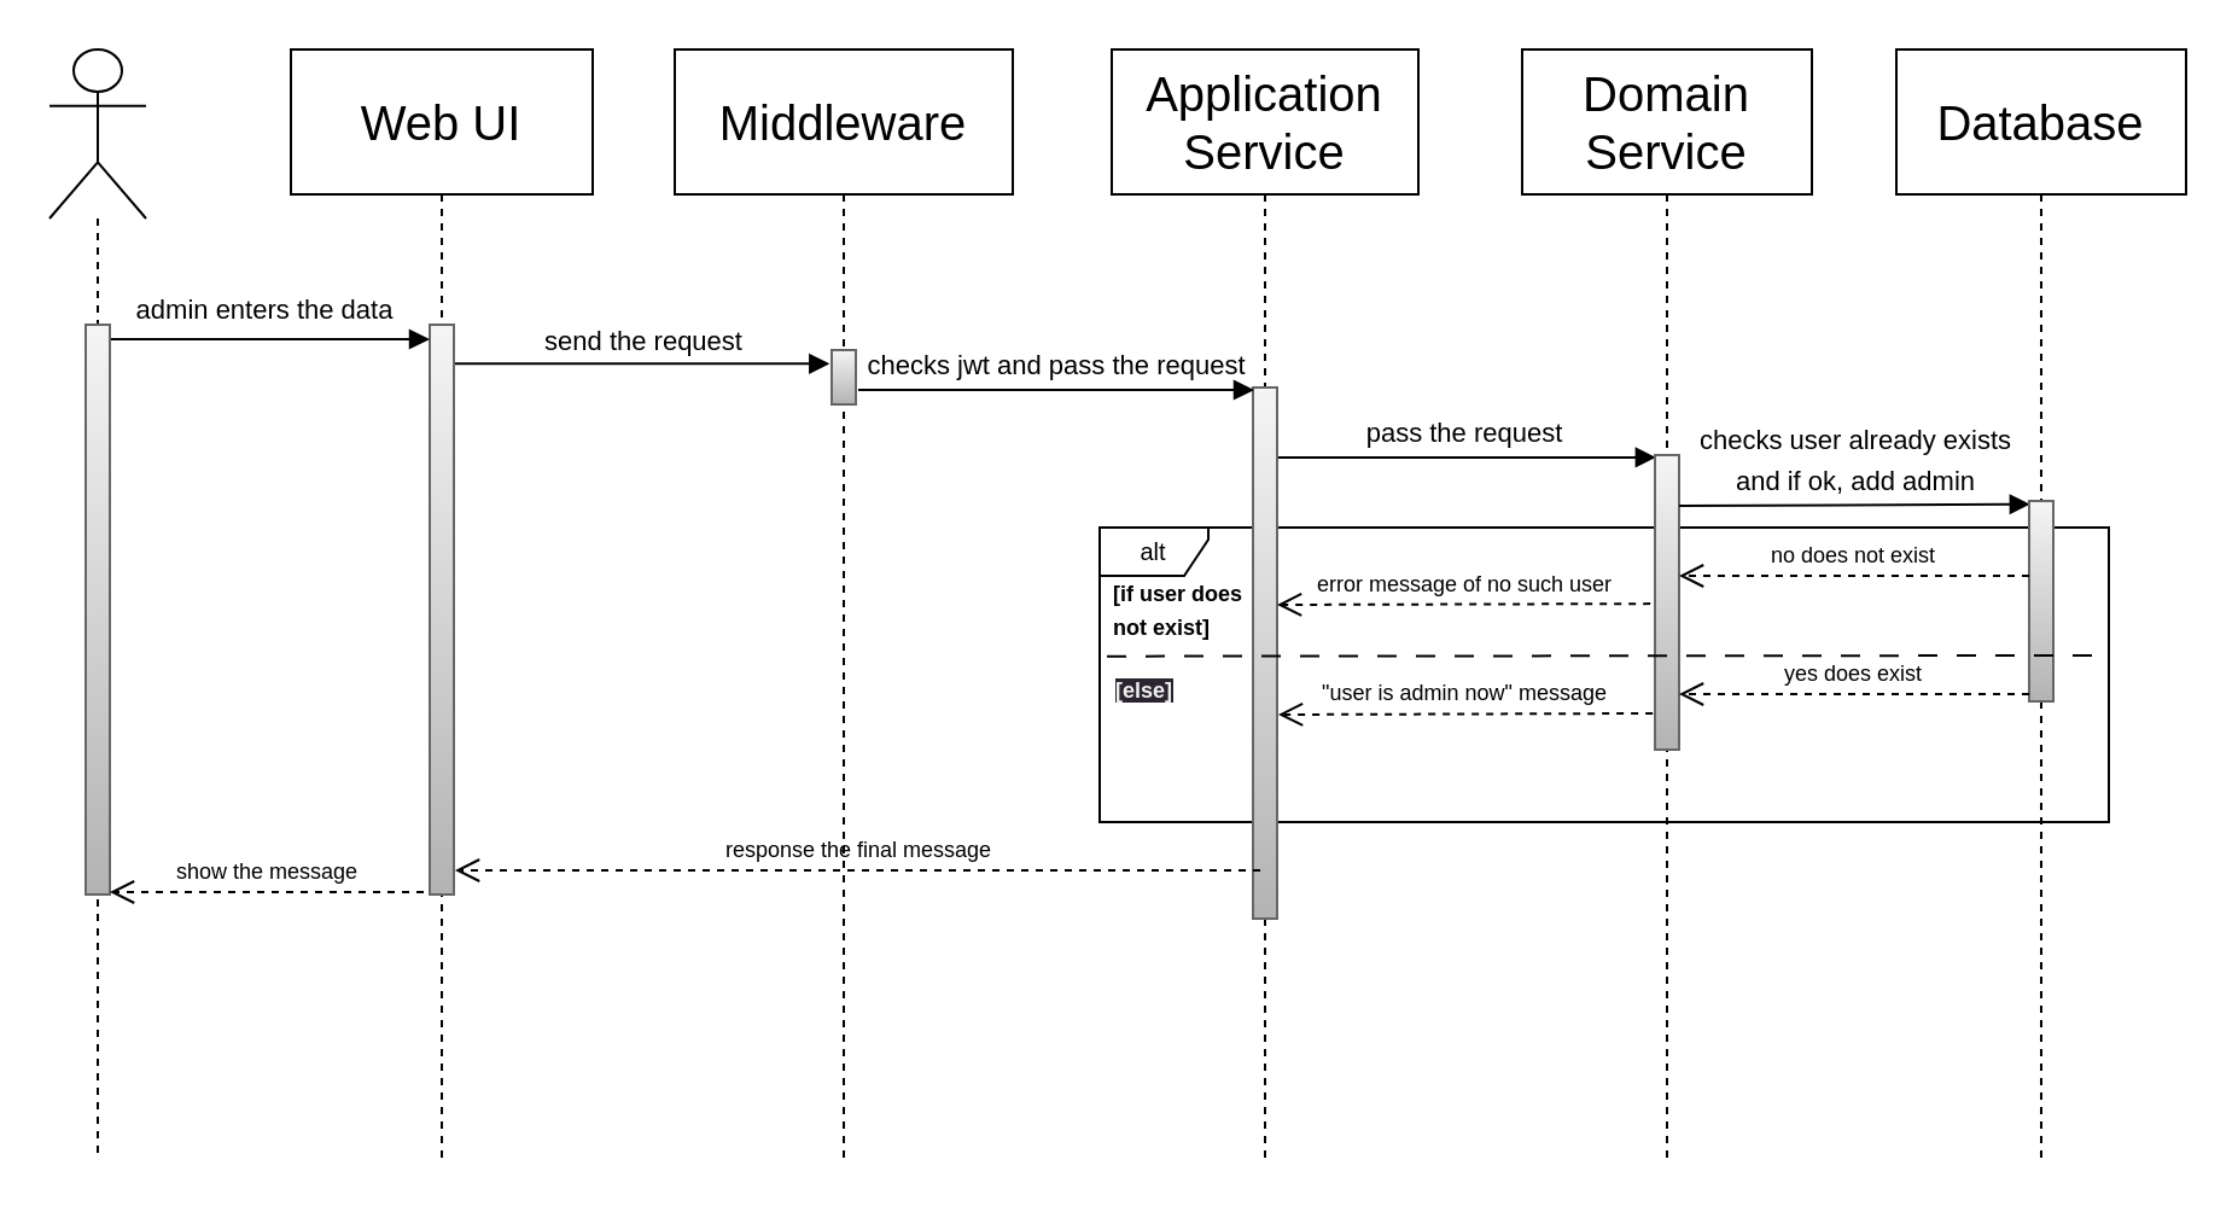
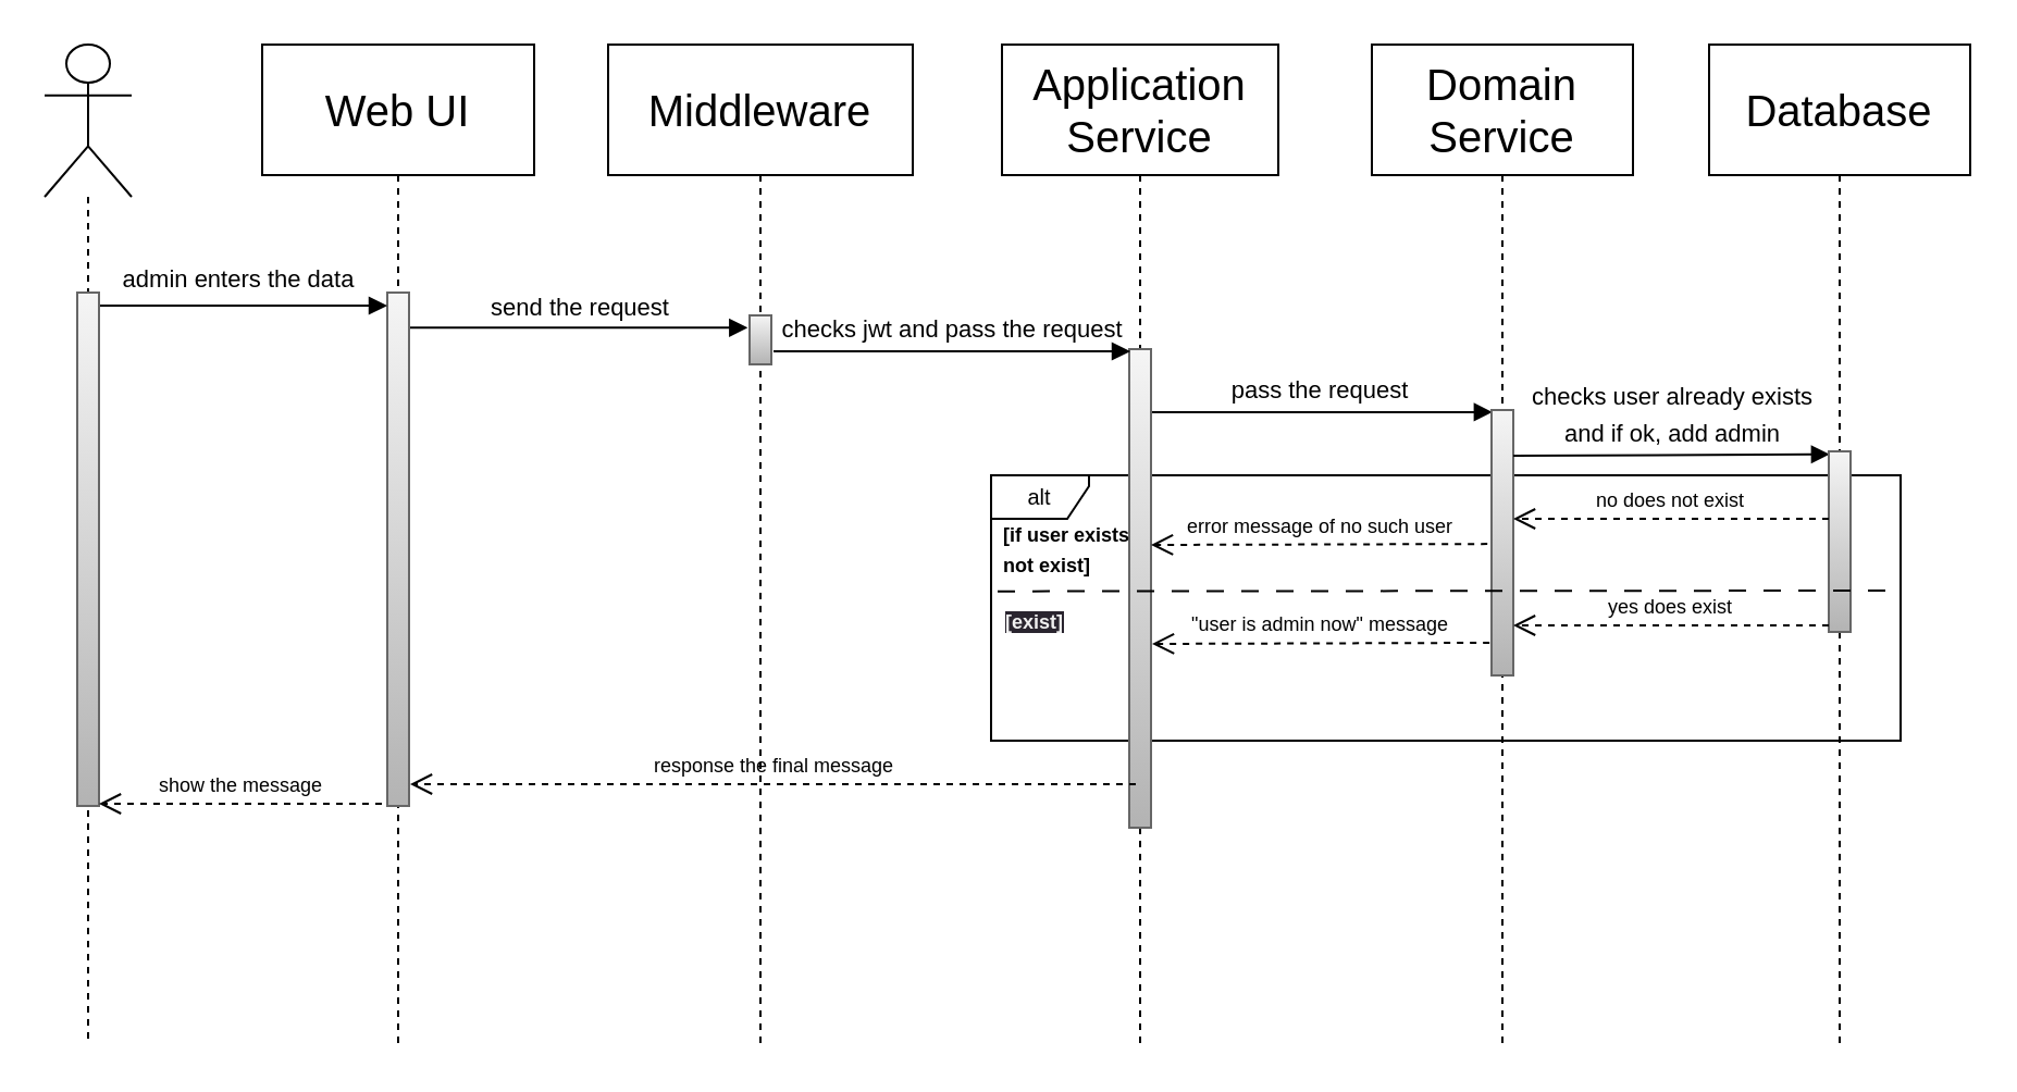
  <mxCell id="0" />
  <mxCell id="1" parent="0" />
  <mxCell id="2" value="alt" style="shape=umlFrame;whiteSpace=wrap;html=1;fontSize=10;width=45;height=20;" vertex="1" parent="1"><mxGeometry x="455" y="218" width="418" height="122" as="geometry" /></mxCell>
  <mxCell id="3" value="" style="shape=umlLifeline;participant=umlActor;perimeter=lifelinePerimeter;whiteSpace=wrap;html=1;container=1;collapsible=0;recursiveResize=0;verticalAlign=top;spacingTop=36;outlineConnect=0;size=70;" parent="1" vertex="1"><mxGeometry x="20" y="20" width="40" height="460" as="geometry" /></mxCell>
  <mxCell id="4" value="&lt;font style=&quot;font-size: 20px;&quot;&gt;Web UI&lt;/font&gt;" style="shape=umlLifeline;perimeter=lifelinePerimeter;whiteSpace=wrap;html=1;container=1;collapsible=0;recursiveResize=0;outlineConnect=0;size=60;" parent="1" vertex="1"><mxGeometry x="120" y="20" width="125" height="460" as="geometry" /></mxCell>
  <mxCell id="5" value="send the request" style="html=1;verticalAlign=bottom;endArrow=block;entryX=-0.084;entryY=0.029;entryDx=0;entryDy=0;entryPerimeter=0;labelBackgroundColor=none;" parent="4" source="6" edge="1"><mxGeometry width="80" relative="1" as="geometry"><mxPoint x="60" y="130" as="sourcePoint" /><mxPoint x="223.16" y="130.15" as="targetPoint" /></mxGeometry></mxCell>
  <mxCell id="6" value="" style="html=1;points=[];perimeter=orthogonalPerimeter;verticalAlign=middle;fillStyle=auto;rounded=0;glass=0;shadow=0;fillColor=#f5f5f5;gradientColor=#b3b3b3;strokeColor=#666666;" parent="4" vertex="1"><mxGeometry x="57.5" y="114" width="10" height="236" as="geometry" /></mxCell>
  <mxCell id="7" value="&lt;font style=&quot;&quot;&gt;&lt;font style=&quot;font-size: 20px;&quot;&gt;Middleware&lt;/font&gt;&lt;br&gt;&lt;/font&gt;" style="shape=umlLifeline;perimeter=lifelinePerimeter;whiteSpace=wrap;html=1;container=1;collapsible=0;recursiveResize=0;outlineConnect=0;size=60;" parent="1" vertex="1"><mxGeometry x="279" y="20" width="140" height="460" as="geometry" /></mxCell>
  <mxCell id="8" value="" style="html=1;points=[];perimeter=orthogonalPerimeter;fontSize=11;fillColor=#f5f5f5;gradientColor=#b3b3b3;strokeColor=#666666;" parent="7" vertex="1"><mxGeometry x="65" y="124.5" width="10" height="22.5" as="geometry" /></mxCell>
  <mxCell id="9" value="&lt;span style=&quot;font-size: 20px;&quot;&gt;Domain&lt;br&gt;Service&lt;br&gt;&lt;/span&gt;" style="shape=umlLifeline;perimeter=lifelinePerimeter;whiteSpace=wrap;html=1;container=1;collapsible=0;recursiveResize=0;outlineConnect=0;size=60;" parent="1" vertex="1"><mxGeometry x="630" y="20" width="120" height="460" as="geometry" /></mxCell>
  <mxCell id="10" value="&lt;font style=&quot;font-size: 11px;&quot;&gt;pass the request&lt;br&gt;&lt;/font&gt;" style="html=1;verticalAlign=bottom;endArrow=block;fontSize=14;labelBackgroundColor=none;entryX=0.043;entryY=0.088;entryDx=0;entryDy=0;entryPerimeter=0;" edge="1" parent="9"><mxGeometry relative="1" as="geometry"><mxPoint x="-101.5" y="169" as="sourcePoint" /><mxPoint x="55.43" y="168.936" as="targetPoint" /></mxGeometry></mxCell>
  <mxCell id="11" value="" style="html=1;points=[];perimeter=orthogonalPerimeter;rounded=0;shadow=0;glass=0;sketch=0;fillStyle=auto;fontSize=14;fillColor=#f5f5f5;gradientColor=#b3b3b3;strokeColor=#666666;" vertex="1" parent="9"><mxGeometry x="55" y="168" width="10" height="122" as="geometry" /></mxCell>
  <mxCell id="12" value="&lt;font style=&quot;font-size: 11px;&quot;&gt;admin enters the data&lt;br&gt;&lt;/font&gt;" style="html=1;verticalAlign=bottom;endArrow=block;fontSize=22;labelBackgroundColor=none;" parent="1" target="6" edge="1"><mxGeometry width="80" relative="1" as="geometry"><mxPoint x="40" y="140" as="sourcePoint" /><mxPoint x="170" y="140" as="targetPoint" /><Array as="points" /><mxPoint as="offset" /></mxGeometry></mxCell>
  <mxCell id="13" value="&lt;font style=&quot;font-size: 20px;&quot;&gt;Application Service&lt;/font&gt;" style="shape=umlLifeline;perimeter=lifelinePerimeter;whiteSpace=wrap;html=1;container=1;collapsible=0;recursiveResize=0;outlineConnect=0;size=60;" parent="1" vertex="1"><mxGeometry x="460" y="20" width="127" height="460" as="geometry" /></mxCell>
  <mxCell id="14" value="" style="html=1;points=[];perimeter=orthogonalPerimeter;rounded=0;shadow=0;glass=0;sketch=0;fillStyle=auto;fontSize=14;fillColor=#f5f5f5;gradientColor=#b3b3b3;strokeColor=#666666;" parent="13" vertex="1"><mxGeometry x="58.5" y="140" width="10" height="220" as="geometry" /></mxCell>
  <mxCell id="15" value="error message of no such user" style="html=1;verticalAlign=bottom;endArrow=open;dashed=1;endSize=8;labelBackgroundColor=none;fontSize=9;exitX=-0.191;exitY=0.521;exitDx=0;exitDy=0;exitPerimeter=0;" edge="1" parent="13"><mxGeometry relative="1" as="geometry"><mxPoint x="223.09" y="229.562" as="sourcePoint" /><mxPoint x="68.5" y="230" as="targetPoint" /></mxGeometry></mxCell>
  <mxCell id="16" value="&quot;user is admin now&quot; message" style="html=1;verticalAlign=bottom;endArrow=open;dashed=1;endSize=8;labelBackgroundColor=none;fontSize=9;exitX=-0.092;exitY=0.877;exitDx=0;exitDy=0;exitPerimeter=0;" edge="1" parent="13" source="11"><mxGeometry relative="1" as="geometry"><mxPoint x="203" y="274.0" as="sourcePoint" /><mxPoint x="69" y="275.497" as="targetPoint" /></mxGeometry></mxCell>
  <mxCell id="17" value="response the final message" style="html=1;verticalAlign=bottom;endArrow=open;dashed=1;endSize=8;labelBackgroundColor=none;fontSize=9;exitX=-0.092;exitY=0.877;exitDx=0;exitDy=0;exitPerimeter=0;" edge="1" parent="13"><mxGeometry relative="1" as="geometry"><mxPoint x="61.5" y="340.004" as="sourcePoint" /><mxPoint x="-272" y="340" as="targetPoint" /></mxGeometry></mxCell>
  <mxCell id="18" value="" style="html=1;points=[];perimeter=orthogonalPerimeter;fillColor=#f5f5f5;gradientColor=#b3b3b3;strokeColor=#666666;" parent="1" vertex="1"><mxGeometry x="35" y="134" width="10" height="236" as="geometry" /></mxCell>
  <mxCell id="19" value="&lt;font style=&quot;font-size: 11px;&quot;&gt;checks jwt and pass the request&lt;br&gt;&lt;/font&gt;" style="html=1;verticalAlign=bottom;endArrow=block;fontSize=14;labelBackgroundColor=none;" parent="1" edge="1"><mxGeometry relative="1" as="geometry"><mxPoint x="355" y="161" as="sourcePoint" /><mxPoint x="519" y="161" as="targetPoint" /></mxGeometry></mxCell>
  <mxCell id="20" value="&lt;span style=&quot;font-size: 20px;&quot;&gt;Database&lt;br&gt;&lt;/span&gt;" style="shape=umlLifeline;perimeter=lifelinePerimeter;whiteSpace=wrap;html=1;container=1;collapsible=0;recursiveResize=0;outlineConnect=0;size=60;" vertex="1" parent="1"><mxGeometry x="785" y="20" width="120" height="460" as="geometry" /></mxCell>
  <mxCell id="21" value="&lt;font style=&quot;font-size: 11px;&quot;&gt;checks user already exists&lt;br&gt;and if ok, add admin&lt;br&gt;&lt;/font&gt;" style="html=1;verticalAlign=bottom;endArrow=block;fontSize=14;labelBackgroundColor=none;entryX=0.044;entryY=0.016;entryDx=0;entryDy=0;entryPerimeter=0;" edge="1" parent="20" target="22"><mxGeometry relative="1" as="geometry"><mxPoint x="-90" y="189" as="sourcePoint" /><mxPoint x="64" y="189" as="targetPoint" /></mxGeometry></mxCell>
  <mxCell id="22" value="" style="html=1;points=[];perimeter=orthogonalPerimeter;rounded=0;shadow=0;glass=0;sketch=0;fillStyle=auto;fontSize=14;fillColor=#f5f5f5;gradientColor=#b3b3b3;strokeColor=#666666;" vertex="1" parent="20"><mxGeometry x="55" y="187" width="10" height="83" as="geometry" /></mxCell>
  <mxCell id="23" value="no does not exist" style="html=1;verticalAlign=bottom;endArrow=open;dashed=1;endSize=8;labelBackgroundColor=none;fontSize=9;" edge="1" parent="20"><mxGeometry relative="1" as="geometry"><mxPoint x="55" y="218" as="sourcePoint" /><mxPoint x="-90" y="218" as="targetPoint" /></mxGeometry></mxCell>
  <mxCell id="24" value="yes does exist" style="html=1;verticalAlign=bottom;endArrow=open;dashed=1;endSize=8;labelBackgroundColor=none;fontSize=9;" edge="1" parent="20"><mxGeometry relative="1" as="geometry"><mxPoint x="55" y="267.0" as="sourcePoint" /><mxPoint x="-90" y="267.0" as="targetPoint" /></mxGeometry></mxCell>
  <mxCell id="25" value="" style="endArrow=none;dashed=1;html=1;labelBackgroundColor=none;fontSize=9;dashPattern=8 8;" edge="1" parent="1"><mxGeometry width="50" height="50" relative="1" as="geometry"><mxPoint x="458" y="271.33" as="sourcePoint" /><mxPoint x="868" y="271" as="targetPoint" /></mxGeometry></mxCell>
- <mxCell id="26" value="&lt;span style=&quot;font-size: 9px; font-weight: 700; text-align: center;&quot;&gt;[if user does&lt;br&gt;&lt;/span&gt;&lt;span style=&quot;font-size: 9px; font-weight: 700; text-align: center;&quot;&gt;not exist]&lt;/span&gt;" style="text;whiteSpace=wrap;html=1;" vertex="1" parent="1"><mxGeometry x="459" y="231" width="180" height="40" as="geometry" /></mxCell>
- <mxCell id="27" value="&lt;span style=&quot;border-color: rgb(0, 0, 0); color: rgb(240, 240, 240); font-family: Helvetica; font-style: normal; font-variant-ligatures: normal; font-variant-caps: normal; letter-spacing: normal; orphans: 2; text-indent: 0px; text-transform: none; widows: 2; word-spacing: 0px; -webkit-text-stroke-width: 0px; text-decoration-thickness: initial; text-decoration-style: initial; text-decoration-color: initial; font-size: 9px; font-weight: 700; text-align: center; background-color: rgb(42, 37, 47); float: none; display: inline !important;&quot;&gt;[else&lt;/span&gt;&lt;span style=&quot;border-color: rgb(0, 0, 0); color: rgb(240, 240, 240); font-family: Helvetica; font-style: normal; font-variant-ligatures: normal; font-variant-caps: normal; letter-spacing: normal; orphans: 2; text-indent: 0px; text-transform: none; widows: 2; word-spacing: 0px; -webkit-text-stroke-width: 0px; text-decoration-thickness: initial; text-decoration-style: initial; text-decoration-color: initial; font-size: 9px; font-weight: 700; text-align: center; background-color: rgb(42, 37, 47); float: none; display: inline !important;&quot;&gt;]&lt;/span&gt;" style="text;whiteSpace=wrap;html=1;" vertex="1" parent="1"><mxGeometry x="460" y="271" width="90" height="50" as="geometry" /></mxCell>
+ <mxCell id="26" value="&lt;span style=&quot;font-size: 9px; font-weight: 700; text-align: center;&quot;&gt;[if user exists&lt;br&gt;&lt;/span&gt;&lt;span style=&quot;font-size: 9px; font-weight: 700; text-align: center;&quot;&gt;not exist]&lt;/span&gt;" style="text;whiteSpace=wrap;html=1;" vertex="1" parent="1"><mxGeometry x="459" y="231" width="180" height="40" as="geometry" /></mxCell>
+ <mxCell id="27" value="&lt;span style=&quot;border-color: rgb(0, 0, 0); color: rgb(240, 240, 240); font-family: Helvetica; font-style: normal; font-variant-ligatures: normal; font-variant-caps: normal; letter-spacing: normal; orphans: 2; text-indent: 0px; text-transform: none; widows: 2; word-spacing: 0px; -webkit-text-stroke-width: 0px; text-decoration-thickness: initial; text-decoration-style: initial; text-decoration-color: initial; font-size: 9px; font-weight: 700; text-align: center; background-color: rgb(42, 37, 47); float: none; display: inline !important;&quot;&gt;[exist&lt;/span&gt;&lt;span style=&quot;border-color: rgb(0, 0, 0); color: rgb(240, 240, 240); font-family: Helvetica; font-style: normal; font-variant-ligatures: normal; font-variant-caps: normal; letter-spacing: normal; orphans: 2; text-indent: 0px; text-transform: none; widows: 2; word-spacing: 0px; -webkit-text-stroke-width: 0px; text-decoration-thickness: initial; text-decoration-style: initial; text-decoration-color: initial; font-size: 9px; font-weight: 700; text-align: center; background-color: rgb(42, 37, 47); float: none; display: inline !important;&quot;&gt;]&lt;/span&gt;" style="text;whiteSpace=wrap;html=1;" vertex="1" parent="1"><mxGeometry x="460" y="271" width="90" height="50" as="geometry" /></mxCell>
  <mxCell id="28" value="show the message" style="html=1;verticalAlign=bottom;endArrow=open;dashed=1;endSize=8;labelBackgroundColor=none;fontSize=9;" edge="1" parent="1"><mxGeometry relative="1" as="geometry"><mxPoint x="175" y="369" as="sourcePoint" /><mxPoint x="45" y="369.004" as="targetPoint" /></mxGeometry></mxCell>
